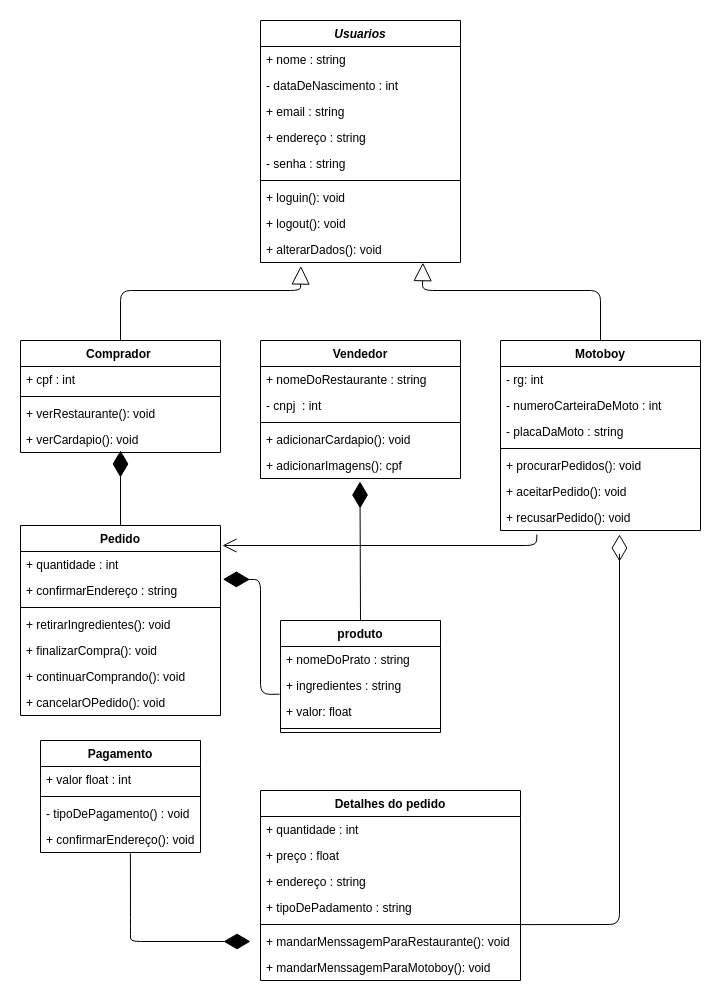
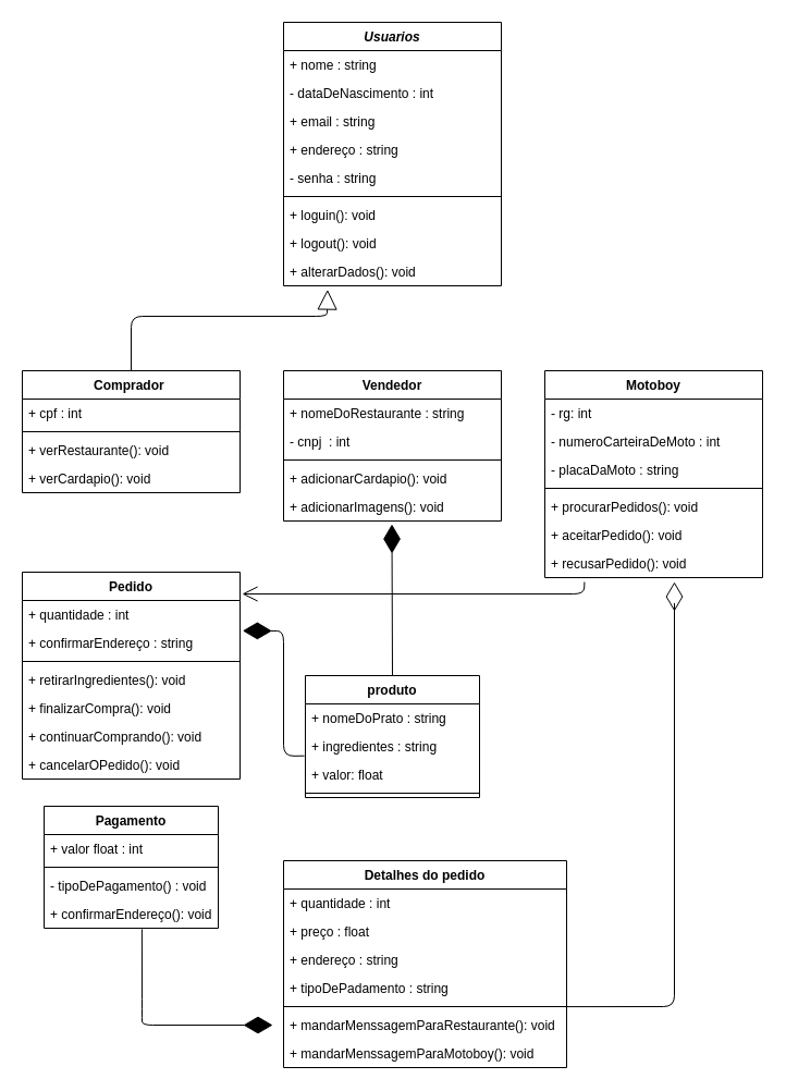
  <mxCell id="0" />
  <mxCell id="1" parent="0" />
  <mxCell id="2" value="Usuarios" style="swimlane;fontStyle=3;align=center;verticalAlign=top;childLayout=stackLayout;horizontal=1;startSize=26;horizontalStack=0;resizeParent=1;resizeParentMax=0;resizeLast=0;collapsible=1;marginBottom=0;" vertex="1" parent="1"><mxGeometry x="260" y="20" width="200" height="242" as="geometry" /></mxCell>
  <mxCell id="3" value="+ nome : string" style="text;strokeColor=none;fillColor=none;align=left;verticalAlign=top;spacingLeft=4;spacingRight=4;overflow=hidden;rotatable=0;points=[[0,0.5],[1,0.5]];portConstraint=eastwest;" vertex="1" parent="2"><mxGeometry y="26" width="200" height="26" as="geometry" /></mxCell>
  <mxCell id="4" value="- dataDeNascimento : int&#10;" style="text;strokeColor=none;fillColor=none;align=left;verticalAlign=top;spacingLeft=4;spacingRight=4;overflow=hidden;rotatable=0;points=[[0,0.5],[1,0.5]];portConstraint=eastwest;" vertex="1" parent="2"><mxGeometry y="52" width="200" height="26" as="geometry" /></mxCell>
  <mxCell id="5" value="+ email : string&#10;" style="text;strokeColor=none;fillColor=none;align=left;verticalAlign=top;spacingLeft=4;spacingRight=4;overflow=hidden;rotatable=0;points=[[0,0.5],[1,0.5]];portConstraint=eastwest;" vertex="1" parent="2"><mxGeometry y="78" width="200" height="26" as="geometry" /></mxCell>
  <mxCell id="6" value="+ endereço : string&#10;" style="text;strokeColor=none;fillColor=none;align=left;verticalAlign=top;spacingLeft=4;spacingRight=4;overflow=hidden;rotatable=0;points=[[0,0.5],[1,0.5]];portConstraint=eastwest;" vertex="1" parent="2"><mxGeometry y="104" width="200" height="26" as="geometry" /></mxCell>
  <mxCell id="7" value="- senha : string&#10;" style="text;strokeColor=none;fillColor=none;align=left;verticalAlign=top;spacingLeft=4;spacingRight=4;overflow=hidden;rotatable=0;points=[[0,0.5],[1,0.5]];portConstraint=eastwest;" vertex="1" parent="2"><mxGeometry y="130" width="200" height="26" as="geometry" /></mxCell>
  <mxCell id="8" value="" style="line;strokeWidth=1;fillColor=none;align=left;verticalAlign=middle;spacingTop=-1;spacingLeft=3;spacingRight=3;rotatable=0;labelPosition=right;points=[];portConstraint=eastwest;" vertex="1" parent="2"><mxGeometry y="156" width="200" height="8" as="geometry" /></mxCell>
  <mxCell id="9" value="+ loguin(): void" style="text;strokeColor=none;fillColor=none;align=left;verticalAlign=top;spacingLeft=4;spacingRight=4;overflow=hidden;rotatable=0;points=[[0,0.5],[1,0.5]];portConstraint=eastwest;" vertex="1" parent="2"><mxGeometry y="164" width="200" height="26" as="geometry" /></mxCell>
  <mxCell id="10" value="+ logout(): void" style="text;strokeColor=none;fillColor=none;align=left;verticalAlign=top;spacingLeft=4;spacingRight=4;overflow=hidden;rotatable=0;points=[[0,0.5],[1,0.5]];portConstraint=eastwest;" vertex="1" parent="2"><mxGeometry y="190" width="200" height="26" as="geometry" /></mxCell>
  <mxCell id="11" value="+ alterarDados(): void" style="text;strokeColor=none;fillColor=none;align=left;verticalAlign=top;spacingLeft=4;spacingRight=4;overflow=hidden;rotatable=0;points=[[0,0.5],[1,0.5]];portConstraint=eastwest;" vertex="1" parent="2"><mxGeometry y="216" width="200" height="26" as="geometry" /></mxCell>
  <mxCell id="12" value="Comprador " style="swimlane;fontStyle=1;align=center;verticalAlign=top;childLayout=stackLayout;horizontal=1;startSize=26;horizontalStack=0;resizeParent=1;resizeParentMax=0;resizeLast=0;collapsible=1;marginBottom=0;" vertex="1" parent="1"><mxGeometry x="20" y="340" width="200" height="112" as="geometry" /></mxCell>
  <mxCell id="13" value="+ cpf : int" style="text;strokeColor=none;fillColor=none;align=left;verticalAlign=top;spacingLeft=4;spacingRight=4;overflow=hidden;rotatable=0;points=[[0,0.5],[1,0.5]];portConstraint=eastwest;" vertex="1" parent="12"><mxGeometry y="26" width="200" height="26" as="geometry" /></mxCell>
  <mxCell id="14" value="" style="line;strokeWidth=1;fillColor=none;align=left;verticalAlign=middle;spacingTop=-1;spacingLeft=3;spacingRight=3;rotatable=0;labelPosition=right;points=[];portConstraint=eastwest;" vertex="1" parent="12"><mxGeometry y="52" width="200" height="8" as="geometry" /></mxCell>
  <mxCell id="15" value="+ verRestaurante(): void " style="text;strokeColor=none;fillColor=none;align=left;verticalAlign=top;spacingLeft=4;spacingRight=4;overflow=hidden;rotatable=0;points=[[0,0.5],[1,0.5]];portConstraint=eastwest;" vertex="1" parent="12"><mxGeometry y="60" width="200" height="26" as="geometry" /></mxCell>
  <mxCell id="16" value="+ verCardapio(): void " style="text;strokeColor=none;fillColor=none;align=left;verticalAlign=top;spacingLeft=4;spacingRight=4;overflow=hidden;rotatable=0;points=[[0,0.5],[1,0.5]];portConstraint=eastwest;" vertex="1" parent="12"><mxGeometry y="86" width="200" height="26" as="geometry" /></mxCell>
  <mxCell id="17" value="Vendedor" style="swimlane;fontStyle=1;align=center;verticalAlign=top;childLayout=stackLayout;horizontal=1;startSize=26;horizontalStack=0;resizeParent=1;resizeParentMax=0;resizeLast=0;collapsible=1;marginBottom=0;" vertex="1" parent="1"><mxGeometry x="260" y="340" width="200" height="138" as="geometry" /></mxCell>
  <mxCell id="18" value="+ nomeDoRestaurante : string" style="text;strokeColor=none;fillColor=none;align=left;verticalAlign=top;spacingLeft=4;spacingRight=4;overflow=hidden;rotatable=0;points=[[0,0.5],[1,0.5]];portConstraint=eastwest;" vertex="1" parent="17"><mxGeometry y="26" width="200" height="26" as="geometry" /></mxCell>
  <mxCell id="19" value="- cnpj  : int" style="text;strokeColor=none;fillColor=none;align=left;verticalAlign=top;spacingLeft=4;spacingRight=4;overflow=hidden;rotatable=0;points=[[0,0.5],[1,0.5]];portConstraint=eastwest;" vertex="1" parent="17"><mxGeometry y="52" width="200" height="26" as="geometry" /></mxCell>
  <mxCell id="20" value="" style="line;strokeWidth=1;fillColor=none;align=left;verticalAlign=middle;spacingTop=-1;spacingLeft=3;spacingRight=3;rotatable=0;labelPosition=right;points=[];portConstraint=eastwest;" vertex="1" parent="17"><mxGeometry y="78" width="200" height="8" as="geometry" /></mxCell>
  <mxCell id="21" value="+ adicionarCardapio(): void" style="text;strokeColor=none;fillColor=none;align=left;verticalAlign=top;spacingLeft=4;spacingRight=4;overflow=hidden;rotatable=0;points=[[0,0.5],[1,0.5]];portConstraint=eastwest;" vertex="1" parent="17"><mxGeometry y="86" width="200" height="26" as="geometry" /></mxCell>
- <mxCell id="22" value="+ adicionarImagens(): cpf" style="text;strokeColor=none;fillColor=none;align=left;verticalAlign=top;spacingLeft=4;spacingRight=4;overflow=hidden;rotatable=0;points=[[0,0.5],[1,0.5]];portConstraint=eastwest;" vertex="1" parent="17"><mxGeometry y="112" width="200" height="26" as="geometry" /></mxCell>
+ <mxCell id="22" value="+ adicionarImagens(): void" style="text;strokeColor=none;fillColor=none;align=left;verticalAlign=top;spacingLeft=4;spacingRight=4;overflow=hidden;rotatable=0;points=[[0,0.5],[1,0.5]];portConstraint=eastwest;" vertex="1" parent="17"><mxGeometry y="112" width="200" height="26" as="geometry" /></mxCell>
  <mxCell id="23" value="Motoboy" style="swimlane;fontStyle=1;align=center;verticalAlign=top;childLayout=stackLayout;horizontal=1;startSize=26;horizontalStack=0;resizeParent=1;resizeParentMax=0;resizeLast=0;collapsible=1;marginBottom=0;" vertex="1" parent="1"><mxGeometry x="500" y="340" width="200" height="190" as="geometry" /></mxCell>
  <mxCell id="24" value="- rg: int" style="text;strokeColor=none;fillColor=none;align=left;verticalAlign=top;spacingLeft=4;spacingRight=4;overflow=hidden;rotatable=0;points=[[0,0.5],[1,0.5]];portConstraint=eastwest;" vertex="1" parent="23"><mxGeometry y="26" width="200" height="26" as="geometry" /></mxCell>
  <mxCell id="25" value="- numeroCarteiraDeMoto : int&#10;" style="text;strokeColor=none;fillColor=none;align=left;verticalAlign=top;spacingLeft=4;spacingRight=4;overflow=hidden;rotatable=0;points=[[0,0.5],[1,0.5]];portConstraint=eastwest;" vertex="1" parent="23"><mxGeometry y="52" width="200" height="26" as="geometry" /></mxCell>
  <mxCell id="26" value="- placaDaMoto : string&#10;" style="text;strokeColor=none;fillColor=none;align=left;verticalAlign=top;spacingLeft=4;spacingRight=4;overflow=hidden;rotatable=0;points=[[0,0.5],[1,0.5]];portConstraint=eastwest;" vertex="1" parent="23"><mxGeometry y="78" width="200" height="26" as="geometry" /></mxCell>
  <mxCell id="27" value="" style="line;strokeWidth=1;fillColor=none;align=left;verticalAlign=middle;spacingTop=-1;spacingLeft=3;spacingRight=3;rotatable=0;labelPosition=right;points=[];portConstraint=eastwest;" vertex="1" parent="23"><mxGeometry y="104" width="200" height="8" as="geometry" /></mxCell>
  <mxCell id="28" value="+ procurarPedidos(): void" style="text;strokeColor=none;fillColor=none;align=left;verticalAlign=top;spacingLeft=4;spacingRight=4;overflow=hidden;rotatable=0;points=[[0,0.5],[1,0.5]];portConstraint=eastwest;" vertex="1" parent="23"><mxGeometry y="112" width="200" height="26" as="geometry" /></mxCell>
  <mxCell id="29" value="+ aceitarPedido(): void" style="text;strokeColor=none;fillColor=none;align=left;verticalAlign=top;spacingLeft=4;spacingRight=4;overflow=hidden;rotatable=0;points=[[0,0.5],[1,0.5]];portConstraint=eastwest;" vertex="1" parent="23"><mxGeometry y="138" width="200" height="26" as="geometry" /></mxCell>
  <mxCell id="30" value="+ recusarPedido(): void" style="text;strokeColor=none;fillColor=none;align=left;verticalAlign=top;spacingLeft=4;spacingRight=4;overflow=hidden;rotatable=0;points=[[0,0.5],[1,0.5]];portConstraint=eastwest;" vertex="1" parent="23"><mxGeometry y="164" width="200" height="26" as="geometry" /></mxCell>
  <mxCell id="31" value="" style="endArrow=block;endSize=16;endFill=0;html=1;exitX=0.5;exitY=0;exitDx=0;exitDy=0;entryX=0.202;entryY=1.135;entryDx=0;entryDy=0;entryPerimeter=0;" edge="1" parent="1" source="12" target="11"><mxGeometry width="160" relative="1" as="geometry"><mxPoint x="250" y="370" as="sourcePoint" /><mxPoint x="300" y="280" as="targetPoint" /><Array as="points"><mxPoint x="120" y="290" /><mxPoint x="300" y="290" /></Array></mxGeometry></mxCell>
- <mxCell id="32" value="" style="endArrow=block;endSize=16;endFill=0;html=1;entryX=0.812;entryY=1.006;entryDx=0;entryDy=0;entryPerimeter=0;exitX=0.5;exitY=0;exitDx=0;exitDy=0;" edge="1" parent="1" source="23" target="11"><mxGeometry width="160" relative="1" as="geometry"><mxPoint x="600" y="320" as="sourcePoint" /><mxPoint x="420" y="270" as="targetPoint" /><Array as="points"><mxPoint x="600" y="290" /><mxPoint x="422" y="290" /></Array></mxGeometry></mxCell>
  <mxCell id="33" value="produto" style="swimlane;fontStyle=1;align=center;verticalAlign=top;childLayout=stackLayout;horizontal=1;startSize=26;horizontalStack=0;resizeParent=1;resizeParentMax=0;resizeLast=0;collapsible=1;marginBottom=0;" vertex="1" parent="1"><mxGeometry x="280" y="620" width="160" height="112" as="geometry" /></mxCell>
  <mxCell id="34" value="+ nomeDoPrato : string" style="text;strokeColor=none;fillColor=none;align=left;verticalAlign=top;spacingLeft=4;spacingRight=4;overflow=hidden;rotatable=0;points=[[0,0.5],[1,0.5]];portConstraint=eastwest;" vertex="1" parent="33"><mxGeometry y="26" width="160" height="26" as="geometry" /></mxCell>
  <mxCell id="35" value="+ ingredientes : string" style="text;strokeColor=none;fillColor=none;align=left;verticalAlign=top;spacingLeft=4;spacingRight=4;overflow=hidden;rotatable=0;points=[[0,0.5],[1,0.5]];portConstraint=eastwest;" vertex="1" parent="33"><mxGeometry y="52" width="160" height="26" as="geometry" /></mxCell>
  <mxCell id="36" value="+ valor: float" style="text;strokeColor=none;fillColor=none;align=left;verticalAlign=top;spacingLeft=4;spacingRight=4;overflow=hidden;rotatable=0;points=[[0,0.5],[1,0.5]];portConstraint=eastwest;" vertex="1" parent="33"><mxGeometry y="78" width="160" height="26" as="geometry" /></mxCell>
  <mxCell id="37" value="" style="line;strokeWidth=1;fillColor=none;align=left;verticalAlign=middle;spacingTop=-1;spacingLeft=3;spacingRight=3;rotatable=0;labelPosition=right;points=[];portConstraint=eastwest;" vertex="1" parent="33"><mxGeometry y="104" width="160" height="8" as="geometry" /></mxCell>
  <mxCell id="38" value="Pedido" style="swimlane;fontStyle=1;align=center;verticalAlign=top;childLayout=stackLayout;horizontal=1;startSize=26;horizontalStack=0;resizeParent=1;resizeParentMax=0;resizeLast=0;collapsible=1;marginBottom=0;" vertex="1" parent="1"><mxGeometry x="20" y="525" width="200" height="190" as="geometry" /></mxCell>
  <mxCell id="39" value="+ quantidade : int" style="text;strokeColor=none;fillColor=none;align=left;verticalAlign=top;spacingLeft=4;spacingRight=4;overflow=hidden;rotatable=0;points=[[0,0.5],[1,0.5]];portConstraint=eastwest;" vertex="1" parent="38"><mxGeometry y="26" width="200" height="26" as="geometry" /></mxCell>
  <mxCell id="40" value="+ confirmarEndereço : string" style="text;strokeColor=none;fillColor=none;align=left;verticalAlign=top;spacingLeft=4;spacingRight=4;overflow=hidden;rotatable=0;points=[[0,0.5],[1,0.5]];portConstraint=eastwest;" vertex="1" parent="38"><mxGeometry y="52" width="200" height="26" as="geometry" /></mxCell>
  <mxCell id="41" value="" style="line;strokeWidth=1;fillColor=none;align=left;verticalAlign=middle;spacingTop=-1;spacingLeft=3;spacingRight=3;rotatable=0;labelPosition=right;points=[];portConstraint=eastwest;" vertex="1" parent="38"><mxGeometry y="78" width="200" height="8" as="geometry" /></mxCell>
  <mxCell id="42" value="+ retirarIngredientes(): void" style="text;strokeColor=none;fillColor=none;align=left;verticalAlign=top;spacingLeft=4;spacingRight=4;overflow=hidden;rotatable=0;points=[[0,0.5],[1,0.5]];portConstraint=eastwest;" vertex="1" parent="38"><mxGeometry y="86" width="200" height="26" as="geometry" /></mxCell>
  <mxCell id="43" value="+ finalizarCompra(): void" style="text;strokeColor=none;fillColor=none;align=left;verticalAlign=top;spacingLeft=4;spacingRight=4;overflow=hidden;rotatable=0;points=[[0,0.5],[1,0.5]];portConstraint=eastwest;" vertex="1" parent="38"><mxGeometry y="112" width="200" height="26" as="geometry" /></mxCell>
  <mxCell id="44" value="+ continuarComprando(): void" style="text;strokeColor=none;fillColor=none;align=left;verticalAlign=top;spacingLeft=4;spacingRight=4;overflow=hidden;rotatable=0;points=[[0,0.5],[1,0.5]];portConstraint=eastwest;" vertex="1" parent="38"><mxGeometry y="138" width="200" height="26" as="geometry" /></mxCell>
  <mxCell id="45" value="+ cancelarOPedido(): void" style="text;strokeColor=none;fillColor=none;align=left;verticalAlign=top;spacingLeft=4;spacingRight=4;overflow=hidden;rotatable=0;points=[[0,0.5],[1,0.5]];portConstraint=eastwest;" vertex="1" parent="38"><mxGeometry y="164" width="200" height="26" as="geometry" /></mxCell>
- <mxCell id="46" value="" style="endArrow=diamondThin;endFill=1;endSize=24;html=1;exitX=0.5;exitY=0;exitDx=0;exitDy=0;entryX=0.5;entryY=0.923;entryDx=0;entryDy=0;entryPerimeter=0;" edge="1" parent="1" source="38" target="16"><mxGeometry width="160" relative="1" as="geometry"><mxPoint x="110" y="520" as="sourcePoint" /><mxPoint x="120" y="460" as="targetPoint" /></mxGeometry></mxCell>
  <mxCell id="47" value="" style="endArrow=diamondThin;endFill=1;endSize=24;html=1;exitX=0.5;exitY=0;exitDx=0;exitDy=0;entryX=0.5;entryY=0.923;entryDx=0;entryDy=0;entryPerimeter=0;" edge="1" parent="1" source="33"><mxGeometry width="160" relative="1" as="geometry"><mxPoint x="359.5" y="556" as="sourcePoint" /><mxPoint x="359.5" y="480.998" as="targetPoint" /></mxGeometry></mxCell>
  <mxCell id="48" value="" style="endArrow=diamondThin;endFill=1;endSize=24;html=1;exitX=-0.006;exitY=0.834;exitDx=0;exitDy=0;exitPerimeter=0;entryX=1.012;entryY=1.071;entryDx=0;entryDy=0;entryPerimeter=0;" edge="1" parent="1" source="35" target="39"><mxGeometry width="160" relative="1" as="geometry"><mxPoint x="170" y="690" as="sourcePoint" /><mxPoint x="240" y="550" as="targetPoint" /><Array as="points"><mxPoint x="260" y="694" /><mxPoint x="260" y="579" /></Array></mxGeometry></mxCell>
  <mxCell id="49" value="Pagamento" style="swimlane;fontStyle=1;align=center;verticalAlign=top;childLayout=stackLayout;horizontal=1;startSize=26;horizontalStack=0;resizeParent=1;resizeParentMax=0;resizeLast=0;collapsible=1;marginBottom=0;" vertex="1" parent="1"><mxGeometry x="40" y="740" width="160" height="112" as="geometry" /></mxCell>
  <mxCell id="50" value="+ valor float : int" style="text;strokeColor=none;fillColor=none;align=left;verticalAlign=top;spacingLeft=4;spacingRight=4;overflow=hidden;rotatable=0;points=[[0,0.5],[1,0.5]];portConstraint=eastwest;" vertex="1" parent="49"><mxGeometry y="26" width="160" height="26" as="geometry" /></mxCell>
  <mxCell id="51" value="" style="line;strokeWidth=1;fillColor=none;align=left;verticalAlign=middle;spacingTop=-1;spacingLeft=3;spacingRight=3;rotatable=0;labelPosition=right;points=[];portConstraint=eastwest;" vertex="1" parent="49"><mxGeometry y="52" width="160" height="8" as="geometry" /></mxCell>
  <mxCell id="52" value="- tipoDePagamento() : void" style="text;strokeColor=none;fillColor=none;align=left;verticalAlign=top;spacingLeft=4;spacingRight=4;overflow=hidden;rotatable=0;points=[[0,0.5],[1,0.5]];portConstraint=eastwest;" vertex="1" parent="49"><mxGeometry y="60" width="160" height="26" as="geometry" /></mxCell>
  <mxCell id="53" value="+ confirmarEndereço(): void" style="text;strokeColor=none;fillColor=none;align=left;verticalAlign=top;spacingLeft=4;spacingRight=4;overflow=hidden;rotatable=0;points=[[0,0.5],[1,0.5]];portConstraint=eastwest;" vertex="1" parent="49"><mxGeometry y="86" width="160" height="26" as="geometry" /></mxCell>
  <mxCell id="54" value="Detalhes do pedido" style="swimlane;fontStyle=1;align=center;verticalAlign=top;childLayout=stackLayout;horizontal=1;startSize=26;horizontalStack=0;resizeParent=1;resizeParentMax=0;resizeLast=0;collapsible=1;marginBottom=0;" vertex="1" parent="1"><mxGeometry x="260" y="790" width="260" height="190" as="geometry" /></mxCell>
  <mxCell id="55" value="+ quantidade : int" style="text;strokeColor=none;fillColor=none;align=left;verticalAlign=top;spacingLeft=4;spacingRight=4;overflow=hidden;rotatable=0;points=[[0,0.5],[1,0.5]];portConstraint=eastwest;" vertex="1" parent="54"><mxGeometry y="26" width="260" height="26" as="geometry" /></mxCell>
  <mxCell id="56" value="+ preço : float" style="text;strokeColor=none;fillColor=none;align=left;verticalAlign=top;spacingLeft=4;spacingRight=4;overflow=hidden;rotatable=0;points=[[0,0.5],[1,0.5]];portConstraint=eastwest;" vertex="1" parent="54"><mxGeometry y="52" width="260" height="26" as="geometry" /></mxCell>
  <mxCell id="57" value="+ endereço : string" style="text;strokeColor=none;fillColor=none;align=left;verticalAlign=top;spacingLeft=4;spacingRight=4;overflow=hidden;rotatable=0;points=[[0,0.5],[1,0.5]];portConstraint=eastwest;" vertex="1" parent="54"><mxGeometry y="78" width="260" height="26" as="geometry" /></mxCell>
  <mxCell id="58" value="+ tipoDePadamento : string" style="text;strokeColor=none;fillColor=none;align=left;verticalAlign=top;spacingLeft=4;spacingRight=4;overflow=hidden;rotatable=0;points=[[0,0.5],[1,0.5]];portConstraint=eastwest;" vertex="1" parent="54"><mxGeometry y="104" width="260" height="26" as="geometry" /></mxCell>
  <mxCell id="59" value="" style="line;strokeWidth=1;fillColor=none;align=left;verticalAlign=middle;spacingTop=-1;spacingLeft=3;spacingRight=3;rotatable=0;labelPosition=right;points=[];portConstraint=eastwest;" vertex="1" parent="54"><mxGeometry y="130" width="260" height="8" as="geometry" /></mxCell>
  <mxCell id="60" value="+ mandarMenssagemParaRestaurante(): void" style="text;strokeColor=none;fillColor=none;align=left;verticalAlign=top;spacingLeft=4;spacingRight=4;overflow=hidden;rotatable=0;points=[[0,0.5],[1,0.5]];portConstraint=eastwest;" vertex="1" parent="54"><mxGeometry y="138" width="260" height="26" as="geometry" /></mxCell>
  <mxCell id="61" value="+ mandarMenssagemParaMotoboy(): void" style="text;strokeColor=none;fillColor=none;align=left;verticalAlign=top;spacingLeft=4;spacingRight=4;overflow=hidden;rotatable=0;points=[[0,0.5],[1,0.5]];portConstraint=eastwest;" vertex="1" parent="54"><mxGeometry y="164" width="260" height="26" as="geometry" /></mxCell>
  <mxCell id="62" value="" style="endArrow=diamondThin;endFill=1;endSize=24;html=1;exitX=0.562;exitY=1.037;exitDx=0;exitDy=0;exitPerimeter=0;" edge="1" parent="1" source="53"><mxGeometry width="160" relative="1" as="geometry"><mxPoint x="130" y="860" as="sourcePoint" /><mxPoint x="250" y="941" as="targetPoint" /><Array as="points"><mxPoint x="130" y="927" /><mxPoint x="130" y="941" /></Array></mxGeometry></mxCell>
  <mxCell id="63" value="" style="endArrow=diamondThin;endFill=0;endSize=24;html=1;exitX=0.994;exitY=0.512;exitDx=0;exitDy=0;exitPerimeter=0;" edge="1" parent="1" source="59"><mxGeometry width="160" relative="1" as="geometry"><mxPoint x="620" y="899" as="sourcePoint" /><mxPoint x="619" y="534" as="targetPoint" /><Array as="points"><mxPoint x="619" y="924" /><mxPoint x="619" y="550" /></Array></mxGeometry></mxCell>
  <mxCell id="64" value="" style="endArrow=open;endFill=1;endSize=12;html=1;exitX=0.182;exitY=1.154;exitDx=0;exitDy=0;exitPerimeter=0;" edge="1" parent="1" source="30"><mxGeometry width="160" relative="1" as="geometry"><mxPoint x="450" y="520" as="sourcePoint" /><mxPoint x="222" y="545" as="targetPoint" /><Array as="points"><mxPoint x="536" y="545" /></Array></mxGeometry></mxCell>
